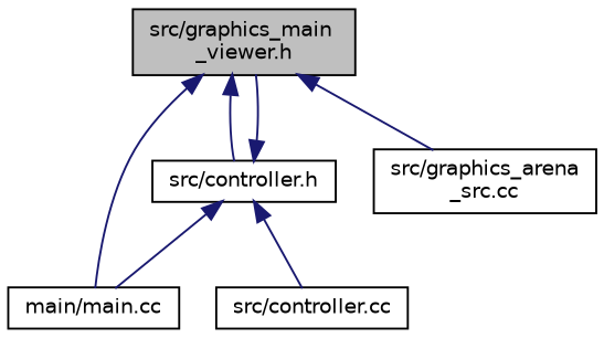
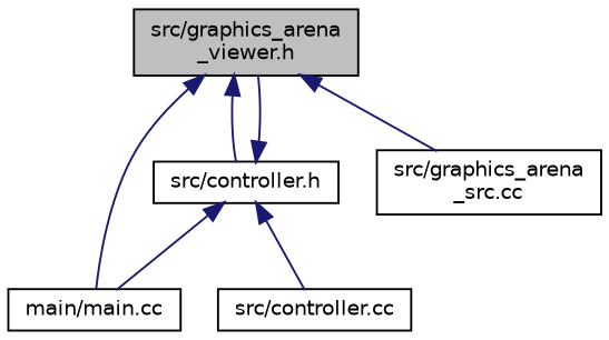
  digraph {
    node [color=black fillcolor=white fontname=Helvetica fontsize=10 shape=record style=filled]
    edge [color=midnightblue dir=back fontname=Helvetica fontsize=10 labelfontname=Helvetica labelfontsize=10 style=solid]
-   n1 [fillcolor=grey75 fontcolor=black height=0.2 label="src/graphics_main\l_viewer.h" width=0.4]
+   n1 [fillcolor=grey75 fontcolor=black height=0.2 label="src/graphics_arena\l_viewer.h" width=0.4]
    n2 [height=0.2 label="src/controller.h" width=0.4]
    n3 [height=0.2 label="main/main.cc" width=0.4]
    n4 [height=0.2 label="src/graphics_arena\l_src.cc" width=0.4]
    n5 [height=0.2 label="src/controller.cc" width=0.4]
    n1 -> n2
    n1 -> n3
    n1 -> n4
    n2 -> n1
    n2 -> n3
    n2 -> n5
  }
